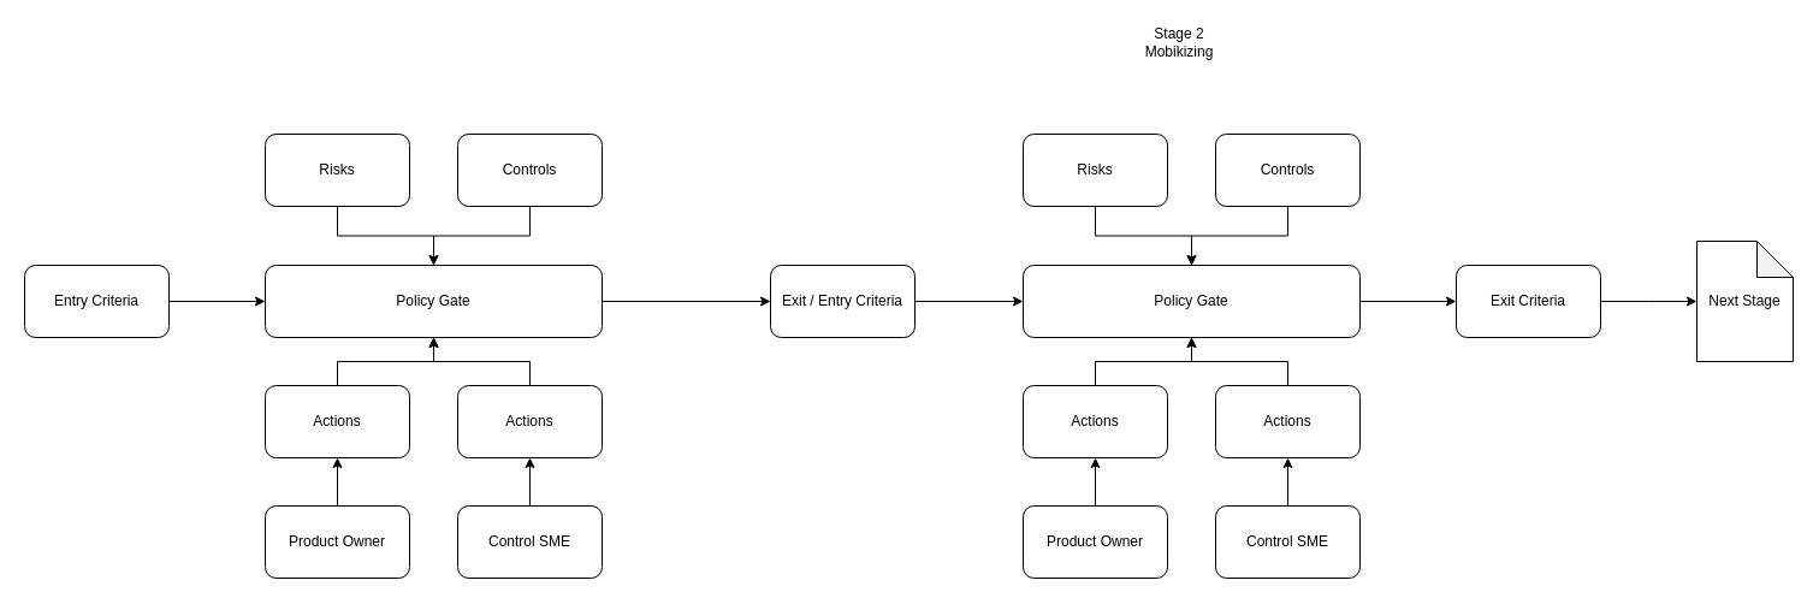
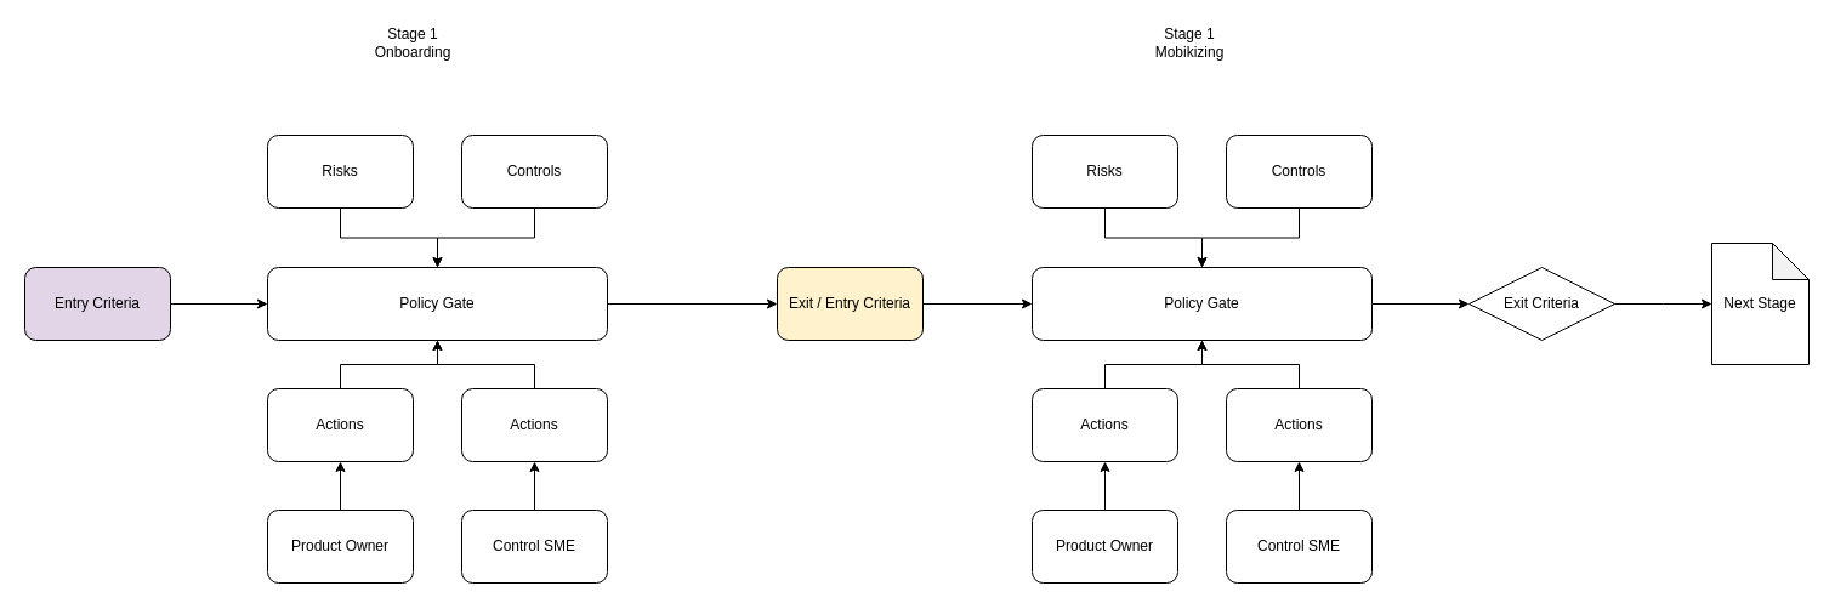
  <mxCell id="0" />
  <mxCell id="1" parent="0" />
  <mxCell id="2" value="" style="edgeStyle=orthogonalEdgeStyle;rounded=0;orthogonalLoop=1;jettySize=auto;html=1;" edge="1" parent="1" source="3" target="7"><mxGeometry relative="1" as="geometry" /></mxCell>
  <mxCell id="3" value="Risks" style="rounded=1;whiteSpace=wrap;html=1;" vertex="1" parent="1"><mxGeometry x="220" y="111" width="120" height="60" as="geometry" /></mxCell>
  <mxCell id="4" value="" style="edgeStyle=orthogonalEdgeStyle;rounded=0;orthogonalLoop=1;jettySize=auto;html=1;" edge="1" parent="1" source="5" target="7"><mxGeometry relative="1" as="geometry" /></mxCell>
  <mxCell id="5" value="Controls" style="rounded=1;whiteSpace=wrap;html=1;" vertex="1" parent="1"><mxGeometry x="380" y="111" width="120" height="60" as="geometry" /></mxCell>
  <mxCell id="6" style="edgeStyle=orthogonalEdgeStyle;rounded=0;orthogonalLoop=1;jettySize=auto;html=1;entryX=0;entryY=0.5;entryDx=0;entryDy=0;" edge="1" parent="1" source="7" target="33"><mxGeometry relative="1" as="geometry" /></mxCell>
  <mxCell id="7" value="Policy Gate" style="rounded=1;whiteSpace=wrap;html=1;" vertex="1" parent="1"><mxGeometry x="220" y="220" width="280" height="60" as="geometry" /></mxCell>
  <mxCell id="8" value="" style="edgeStyle=orthogonalEdgeStyle;rounded=0;orthogonalLoop=1;jettySize=auto;html=1;" edge="1" parent="1" source="9" target="7"><mxGeometry relative="1" as="geometry" /></mxCell>
  <mxCell id="9" value="Actions" style="rounded=1;whiteSpace=wrap;html=1;" vertex="1" parent="1"><mxGeometry x="220" y="320" width="120" height="60" as="geometry" /></mxCell>
  <mxCell id="10" value="" style="edgeStyle=orthogonalEdgeStyle;rounded=0;orthogonalLoop=1;jettySize=auto;html=1;" edge="1" parent="1" source="11" target="7"><mxGeometry relative="1" as="geometry" /></mxCell>
  <mxCell id="11" value="Actions" style="rounded=1;whiteSpace=wrap;html=1;" vertex="1" parent="1"><mxGeometry x="380" y="320" width="120" height="60" as="geometry" /></mxCell>
  <mxCell id="12" value="" style="edgeStyle=orthogonalEdgeStyle;rounded=0;orthogonalLoop=1;jettySize=auto;html=1;" edge="1" parent="1" source="13" target="9"><mxGeometry relative="1" as="geometry" /></mxCell>
  <mxCell id="13" value="Product Owner" style="rounded=1;whiteSpace=wrap;html=1;" vertex="1" parent="1"><mxGeometry x="220" y="420" width="120" height="60" as="geometry" /></mxCell>
  <mxCell id="14" value="" style="edgeStyle=orthogonalEdgeStyle;rounded=0;orthogonalLoop=1;jettySize=auto;html=1;" edge="1" parent="1" source="15" target="11"><mxGeometry relative="1" as="geometry" /></mxCell>
  <mxCell id="15" value="Control SME" style="rounded=1;whiteSpace=wrap;html=1;" vertex="1" parent="1"><mxGeometry x="380" y="420" width="120" height="60" as="geometry" /></mxCell>
  <mxCell id="16" value="" style="edgeStyle=orthogonalEdgeStyle;rounded=0;orthogonalLoop=1;jettySize=auto;html=1;" edge="1" parent="1" source="17" target="7"><mxGeometry relative="1" as="geometry" /></mxCell>
- <mxCell id="17" value="Entry Criteria" style="rounded=1;whiteSpace=wrap;html=1;" vertex="1" parent="1"><mxGeometry x="20" y="220" width="120" height="60" as="geometry" /></mxCell>
+ <mxCell id="17" value="Entry Criteria" style="rounded=1;whiteSpace=wrap;html=1;fillColor=#e1d5e7;" vertex="1" parent="1"><mxGeometry x="20" y="220" width="120" height="60" as="geometry" /></mxCell>
  <mxCell id="18" value="" style="edgeStyle=orthogonalEdgeStyle;rounded=0;orthogonalLoop=1;jettySize=auto;html=1;" edge="1" parent="1" source="19" target="23"><mxGeometry relative="1" as="geometry" /></mxCell>
  <mxCell id="19" value="Risks" style="rounded=1;whiteSpace=wrap;html=1;" vertex="1" parent="1"><mxGeometry x="850" y="111" width="120" height="60" as="geometry" /></mxCell>
  <mxCell id="20" value="" style="edgeStyle=orthogonalEdgeStyle;rounded=0;orthogonalLoop=1;jettySize=auto;html=1;" edge="1" parent="1" source="21" target="23"><mxGeometry relative="1" as="geometry" /></mxCell>
  <mxCell id="21" value="Controls" style="rounded=1;whiteSpace=wrap;html=1;" vertex="1" parent="1"><mxGeometry x="1010" y="111" width="120" height="60" as="geometry" /></mxCell>
  <mxCell id="22" value="" style="edgeStyle=orthogonalEdgeStyle;rounded=0;orthogonalLoop=1;jettySize=auto;html=1;" edge="1" parent="1" source="23" target="35"><mxGeometry relative="1" as="geometry" /></mxCell>
  <mxCell id="23" value="Policy Gate" style="rounded=1;whiteSpace=wrap;html=1;" vertex="1" parent="1"><mxGeometry x="850" y="220" width="280" height="60" as="geometry" /></mxCell>
  <mxCell id="24" value="" style="edgeStyle=orthogonalEdgeStyle;rounded=0;orthogonalLoop=1;jettySize=auto;html=1;" edge="1" parent="1" source="25" target="23"><mxGeometry relative="1" as="geometry" /></mxCell>
  <mxCell id="25" value="Actions" style="rounded=1;whiteSpace=wrap;html=1;" vertex="1" parent="1"><mxGeometry x="850" y="320" width="120" height="60" as="geometry" /></mxCell>
  <mxCell id="26" value="" style="edgeStyle=orthogonalEdgeStyle;rounded=0;orthogonalLoop=1;jettySize=auto;html=1;" edge="1" parent="1" source="27" target="23"><mxGeometry relative="1" as="geometry" /></mxCell>
  <mxCell id="27" value="Actions" style="rounded=1;whiteSpace=wrap;html=1;" vertex="1" parent="1"><mxGeometry x="1010" y="320" width="120" height="60" as="geometry" /></mxCell>
  <mxCell id="28" value="" style="edgeStyle=orthogonalEdgeStyle;rounded=0;orthogonalLoop=1;jettySize=auto;html=1;" edge="1" parent="1" source="29" target="25"><mxGeometry relative="1" as="geometry" /></mxCell>
  <mxCell id="29" value="Product Owner" style="rounded=1;whiteSpace=wrap;html=1;" vertex="1" parent="1"><mxGeometry x="850" y="420" width="120" height="60" as="geometry" /></mxCell>
  <mxCell id="30" value="" style="edgeStyle=orthogonalEdgeStyle;rounded=0;orthogonalLoop=1;jettySize=auto;html=1;" edge="1" parent="1" source="31" target="27"><mxGeometry relative="1" as="geometry" /></mxCell>
  <mxCell id="31" value="Control SME" style="rounded=1;whiteSpace=wrap;html=1;" vertex="1" parent="1"><mxGeometry x="1010" y="420" width="120" height="60" as="geometry" /></mxCell>
  <mxCell id="32" value="" style="edgeStyle=orthogonalEdgeStyle;rounded=0;orthogonalLoop=1;jettySize=auto;html=1;" edge="1" parent="1" source="33" target="23"><mxGeometry relative="1" as="geometry" /></mxCell>
- <mxCell id="33" value="Exit / Entry Criteria" style="rounded=1;whiteSpace=wrap;html=1;" vertex="1" parent="1"><mxGeometry x="640" y="220" width="120" height="60" as="geometry" /></mxCell>
+ <mxCell id="33" value="Exit / Entry Criteria" style="rounded=1;whiteSpace=wrap;html=1;fillColor=#fff2cc;" vertex="1" parent="1"><mxGeometry x="640" y="220" width="120" height="60" as="geometry" /></mxCell>
  <mxCell id="34" value="" style="edgeStyle=orthogonalEdgeStyle;rounded=0;orthogonalLoop=1;jettySize=auto;html=1;" edge="1" parent="1" source="35"><mxGeometry relative="1" as="geometry"><mxPoint x="1410" y="250" as="targetPoint" /></mxGeometry></mxCell>
- <mxCell id="35" value="Exit Criteria" style="rounded=1;whiteSpace=wrap;html=1;" vertex="1" parent="1"><mxGeometry x="1210" y="220" width="120" height="60" as="geometry" /></mxCell>
- <mxCell id="37" value="Stage 2&lt;br&gt;Mobikizing" style="text;html=1;align=center;verticalAlign=middle;whiteSpace=wrap;rounded=0;" vertex="1" parent="1"><mxGeometry x="950" y="20" width="60" height="30" as="geometry" /></mxCell>
+ <mxCell id="35" value="Exit Criteria" style="rhombus;whiteSpace=wrap;html=1;" vertex="1" parent="1"><mxGeometry x="1210" y="220" width="120" height="60" as="geometry" /></mxCell>
+ <mxCell id="36" value="Stage 1 Onboarding" style="text;html=1;align=center;verticalAlign=middle;whiteSpace=wrap;rounded=0;" vertex="1" parent="1"><mxGeometry x="310" y="20" width="60" height="30" as="geometry" /></mxCell>
+ <mxCell id="37" value="Stage 1&lt;br&gt;Mobikizing" style="text;html=1;align=center;verticalAlign=middle;whiteSpace=wrap;rounded=0;" vertex="1" parent="1"><mxGeometry x="950" y="20" width="60" height="30" as="geometry" /></mxCell>
  <mxCell id="38" value="Next Stage" style="shape=note;whiteSpace=wrap;html=1;backgroundOutline=1;darkOpacity=0.05;" vertex="1" parent="1"><mxGeometry x="1410" y="200" width="80" height="100" as="geometry" /></mxCell>
